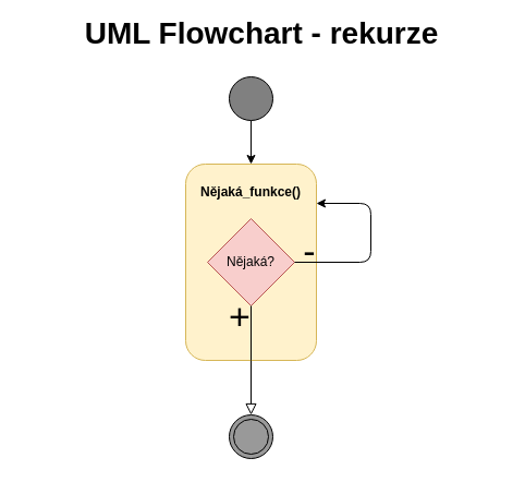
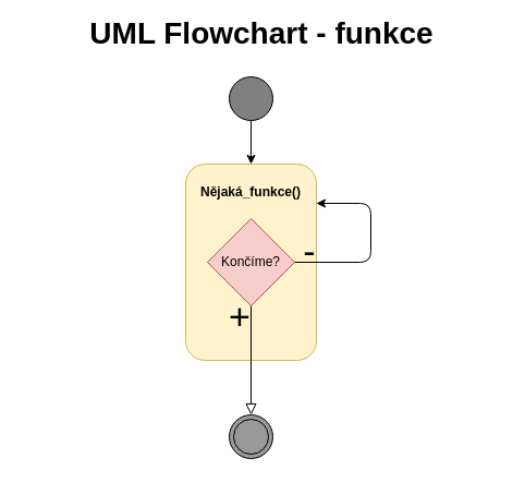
  <mxCell id="0" />
  <mxCell id="1" parent="0" />
  <mxCell id="2" value="&lt;b&gt;Nějaká_funkce()&lt;br&gt;&lt;br&gt;&lt;br&gt;&lt;br&gt;&lt;br&gt;&lt;br&gt;&lt;br&gt;&lt;br&gt;&lt;br&gt;&lt;br&gt;&lt;/b&gt;" style="rounded=1;whiteSpace=wrap;html=1;fontSize=12;glass=0;strokeWidth=1;shadow=0;fillColor=#fff2cc;strokeColor=#d6b656;" parent="1" vertex="1"><mxGeometry x="170" y="150" width="120" height="180" as="geometry" /></mxCell>
  <mxCell id="3" value="" style="edgeStyle=orthogonalEdgeStyle;rounded=0;orthogonalLoop=1;jettySize=auto;html=1;" edge="1" parent="1" source="4" target="2"><mxGeometry relative="1" as="geometry" /></mxCell>
  <mxCell id="4" value="" style="verticalLabelPosition=bottom;verticalAlign=top;html=1;shape=mxgraph.flowchart.on-page_reference;fillColor=#808080;" vertex="1" parent="1"><mxGeometry x="210" y="70" width="40" height="40" as="geometry" /></mxCell>
- <mxCell id="5" value="Nějaká?" style="rhombus;whiteSpace=wrap;html=1;fillColor=#f8cecc;strokeColor=#b85450;" vertex="1" parent="1"><mxGeometry x="190" y="200" width="80" height="80" as="geometry" /></mxCell>
+ <mxCell id="5" value="Končíme?" style="rhombus;whiteSpace=wrap;html=1;fillColor=#f8cecc;strokeColor=#b85450;" vertex="1" parent="1"><mxGeometry x="190" y="200" width="80" height="80" as="geometry" /></mxCell>
  <mxCell id="6" value="" style="edgeStyle=segmentEdgeStyle;endArrow=classic;html=1;exitX=1;exitY=0.5;exitDx=0;exitDy=0;entryX=1;entryY=0.2;entryDx=0;entryDy=0;entryPerimeter=0;" edge="1" parent="1" source="5" target="2"><mxGeometry width="50" height="50" relative="1" as="geometry"><mxPoint x="280" y="350" as="sourcePoint" /><mxPoint x="360" y="210" as="targetPoint" /><Array as="points"><mxPoint x="340" y="240" /><mxPoint x="340" y="186" /></Array></mxGeometry></mxCell>
  <mxCell id="7" value="" style="rounded=0;html=1;jettySize=auto;orthogonalLoop=1;fontSize=11;endArrow=block;endFill=0;endSize=8;strokeWidth=1;shadow=0;labelBackgroundColor=none;edgeStyle=orthogonalEdgeStyle;exitX=0.5;exitY=1;exitDx=0;exitDy=0;" parent="1" source="5" edge="1"><mxGeometry relative="1" as="geometry"><mxPoint x="230" y="380" as="targetPoint" /></mxGeometry></mxCell>
  <mxCell id="8" value="-" style="text;html=1;strokeColor=none;fillColor=none;align=center;verticalAlign=middle;whiteSpace=wrap;rounded=0;fontSize=34;" vertex="1" parent="1"><mxGeometry x="264" y="220" width="40" height="20" as="geometry" /></mxCell>
  <mxCell id="9" value="+" style="text;html=1;strokeColor=none;fillColor=none;align=center;verticalAlign=middle;whiteSpace=wrap;rounded=0;fontSize=34;" vertex="1" parent="1"><mxGeometry x="200" y="280" width="40" height="20" as="geometry" /></mxCell>
  <mxCell id="10" value="" style="ellipse;shape=doubleEllipse;whiteSpace=wrap;html=1;aspect=fixed;fontSize=34;fillColor=#999999;" vertex="1" parent="1"><mxGeometry x="210" y="380" width="40" height="40" as="geometry" /></mxCell>
- <mxCell id="11" value="UML Flowchart - rekurze" style="text;html=1;strokeColor=none;fillColor=none;align=center;verticalAlign=middle;whiteSpace=wrap;rounded=0;fontSize=28;fontStyle=1" vertex="1" parent="1"><mxGeometry x="20" y="20" width="440" height="20" as="geometry" /></mxCell>
+ <mxCell id="11" value="UML Flowchart - funkce" style="text;html=1;strokeColor=none;fillColor=none;align=center;verticalAlign=middle;whiteSpace=wrap;rounded=0;fontSize=28;fontStyle=1" vertex="1" parent="1"><mxGeometry x="20" y="20" width="440" height="20" as="geometry" /></mxCell>
